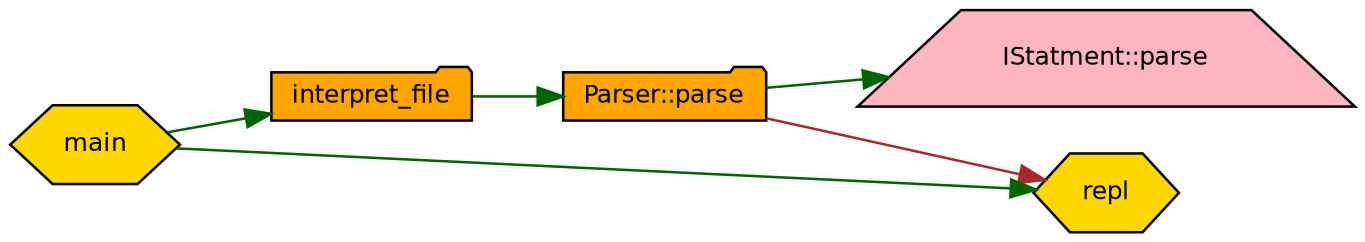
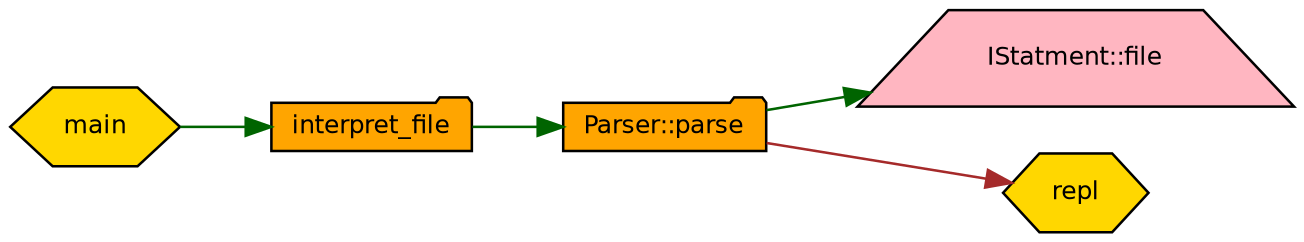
  digraph {
    rankdir=RL
    node [color=black fillcolor=orange fontname=Helvetica fontsize=10 shape=folder style=filled]
    edge [color=darkgreen dir=back fontname=Helvetica fontsize=10 labelfontname=Helvetica labelfontsize=10 style=solid]
-   n1 [fillcolor=lightpink fontcolor=black height=0.2 label="IStatment::parse" shape=trapezium width=0.4]
+   n1 [fillcolor=lightpink fontcolor=black height=0.2 label="IStatment::file" shape=trapezium width=0.4]
    n2 [height=0.2 label="Parser::parse" width=0.4]
    n3 [height=0.2 label=interpret_file width=0.4]
    n4 [fillcolor=gold height=0.2 label=main shape=hexagon width=0.4]
    n5 [fillcolor=gold height=0.2 label=repl shape=hexagon width=0.4]
    n1 -> n2
    n2 -> n3
    n3 -> n4
    n5 -> n2 [color=brown]
-   n5 -> n4
  }
